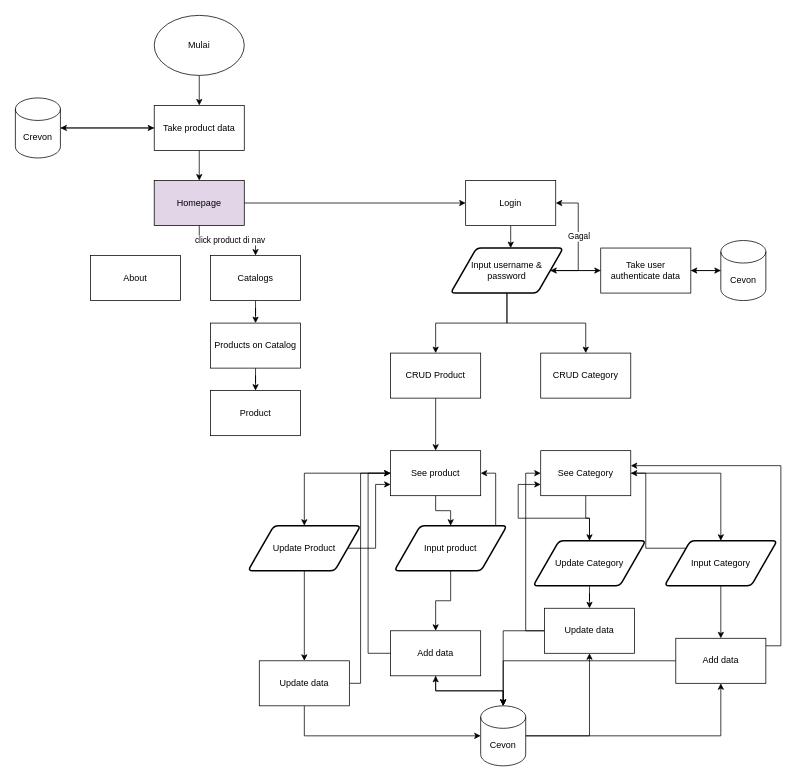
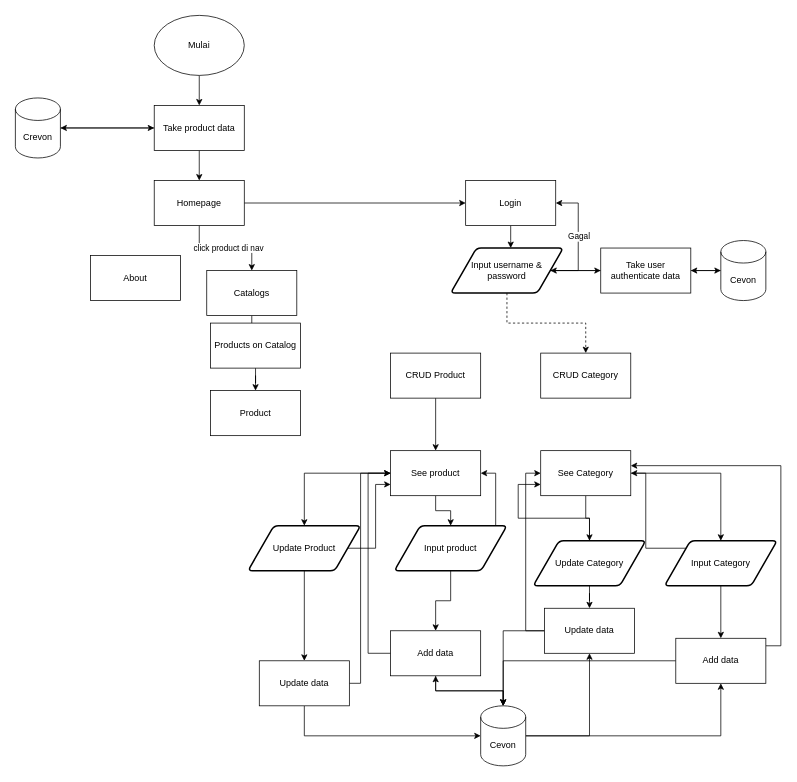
  <mxCell id="0" />
  <mxCell id="1" parent="0" />
  <mxCell id="2" style="edgeStyle=orthogonalEdgeStyle;rounded=0;orthogonalLoop=1;jettySize=auto;html=1;" edge="1" parent="1" source="3" target="45"><mxGeometry relative="1" as="geometry" /></mxCell>
  <mxCell id="3" value="Mulai" style="ellipse;whiteSpace=wrap;html=1;" vertex="1" parent="1"><mxGeometry x="205" y="20" width="120" height="80" as="geometry" /></mxCell>
  <mxCell id="4" style="edgeStyle=orthogonalEdgeStyle;rounded=0;orthogonalLoop=1;jettySize=auto;html=1;entryX=0.5;entryY=0;entryDx=0;entryDy=0;" edge="1" parent="1" source="7" target="10"><mxGeometry relative="1" as="geometry" /></mxCell>
  <mxCell id="5" value="click product di nav" style="edgeLabel;html=1;align=center;verticalAlign=middle;resizable=0;points=[];" vertex="1" connectable="0" parent="4"><mxGeometry x="0.043" y="1" relative="1" as="geometry"><mxPoint as="offset" /></mxGeometry></mxCell>
  <mxCell id="6" style="edgeStyle=orthogonalEdgeStyle;rounded=0;orthogonalLoop=1;jettySize=auto;html=1;" edge="1" parent="1" source="7" target="15"><mxGeometry relative="1" as="geometry" /></mxCell>
- <mxCell id="7" value="Homepage" style="rounded=0;whiteSpace=wrap;html=1;fillColor=#e1d5e7;" vertex="1" parent="1"><mxGeometry x="205" y="240" width="120" height="60" as="geometry" /></mxCell>
+ <mxCell id="7" value="Homepage" style="rounded=0;whiteSpace=wrap;html=1;" vertex="1" parent="1"><mxGeometry x="205" y="240" width="120" height="60" as="geometry" /></mxCell>
  <mxCell id="8" value="About" style="rounded=0;whiteSpace=wrap;html=1;" vertex="1" parent="1"><mxGeometry x="120" y="340" width="120" height="60" as="geometry" /></mxCell>
  <mxCell id="9" style="edgeStyle=orthogonalEdgeStyle;rounded=0;orthogonalLoop=1;jettySize=auto;html=1;" edge="1" parent="1" source="10" target="12"><mxGeometry relative="1" as="geometry" /></mxCell>
- <mxCell id="10" value="Catalogs" style="rounded=0;whiteSpace=wrap;html=1;" vertex="1" parent="1"><mxGeometry x="280" y="340" width="120" height="60" as="geometry" /></mxCell>
+ <mxCell id="10" value="Catalogs" style="rounded=0;whiteSpace=wrap;html=1;" vertex="1" parent="1"><mxGeometry x="275" y="360" width="120" height="60" as="geometry" /></mxCell>
  <mxCell id="11" style="edgeStyle=orthogonalEdgeStyle;rounded=0;orthogonalLoop=1;jettySize=auto;html=1;" edge="1" parent="1" source="12" target="13"><mxGeometry relative="1" as="geometry" /></mxCell>
  <mxCell id="12" value="Products on Catalog" style="rounded=0;whiteSpace=wrap;html=1;" vertex="1" parent="1"><mxGeometry x="280" y="430" width="120" height="60" as="geometry" /></mxCell>
  <mxCell id="13" value="Product" style="rounded=0;whiteSpace=wrap;html=1;" vertex="1" parent="1"><mxGeometry x="280" y="520" width="120" height="60" as="geometry" /></mxCell>
  <mxCell id="14" style="edgeStyle=orthogonalEdgeStyle;rounded=0;orthogonalLoop=1;jettySize=auto;html=1;" edge="1" parent="1" source="15"><mxGeometry relative="1" as="geometry"><mxPoint x="680" y="330" as="targetPoint" /></mxGeometry></mxCell>
  <mxCell id="15" value="Login" style="rounded=0;whiteSpace=wrap;html=1;" vertex="1" parent="1"><mxGeometry x="620" y="240" width="120" height="60" as="geometry" /></mxCell>
  <mxCell id="16" style="edgeStyle=orthogonalEdgeStyle;rounded=0;orthogonalLoop=1;jettySize=auto;html=1;" edge="1" parent="1" source="17" target="21"><mxGeometry relative="1" as="geometry" /></mxCell>
  <mxCell id="17" value="CRUD Product" style="rounded=0;whiteSpace=wrap;html=1;" vertex="1" parent="1"><mxGeometry x="520" y="470" width="120" height="60" as="geometry" /></mxCell>
  <mxCell id="18" value="CRUD Category" style="rounded=0;whiteSpace=wrap;html=1;" vertex="1" parent="1"><mxGeometry x="720" y="470" width="120" height="60" as="geometry" /></mxCell>
  <mxCell id="19" style="edgeStyle=orthogonalEdgeStyle;rounded=0;orthogonalLoop=1;jettySize=auto;html=1;" edge="1" parent="1" source="21" target="30"><mxGeometry relative="1" as="geometry" /></mxCell>
  <mxCell id="20" style="edgeStyle=orthogonalEdgeStyle;rounded=0;orthogonalLoop=1;jettySize=auto;html=1;" edge="1" parent="1" source="21" target="33"><mxGeometry relative="1" as="geometry" /></mxCell>
  <mxCell id="21" value="See product" style="rounded=0;whiteSpace=wrap;html=1;" vertex="1" parent="1"><mxGeometry x="520" y="600" width="120" height="60" as="geometry" /></mxCell>
  <mxCell id="22" style="edgeStyle=orthogonalEdgeStyle;rounded=0;orthogonalLoop=1;jettySize=auto;html=1;entryX=1;entryY=0.5;entryDx=0;entryDy=0;" edge="1" parent="1" source="27" target="15"><mxGeometry relative="1" as="geometry"><Array as="points"><mxPoint x="770" y="360" /><mxPoint x="770" y="270" /></Array></mxGeometry></mxCell>
  <mxCell id="23" value="Gagal" style="edgeLabel;html=1;align=center;verticalAlign=middle;resizable=0;points=[];" vertex="1" connectable="0" parent="22"><mxGeometry x="0.059" relative="1" as="geometry"><mxPoint as="offset" /></mxGeometry></mxCell>
- <mxCell id="24" style="edgeStyle=orthogonalEdgeStyle;rounded=0;orthogonalLoop=1;jettySize=auto;html=1;" edge="1" parent="1" source="27" target="17"><mxGeometry relative="1" as="geometry" /></mxCell>
- <mxCell id="25" style="edgeStyle=orthogonalEdgeStyle;rounded=0;orthogonalLoop=1;jettySize=auto;html=1;" edge="1" parent="1" source="27" target="18"><mxGeometry relative="1" as="geometry" /></mxCell>
+ <mxCell id="25" style="edgeStyle=orthogonalEdgeStyle;rounded=0;orthogonalLoop=1;jettySize=auto;html=1;dashed=1;" edge="1" parent="1" source="27" target="18"><mxGeometry relative="1" as="geometry" /></mxCell>
  <mxCell id="26" style="edgeStyle=orthogonalEdgeStyle;rounded=0;orthogonalLoop=1;jettySize=auto;html=1;" edge="1" parent="1" source="27" target="52"><mxGeometry relative="1" as="geometry" /></mxCell>
  <mxCell id="27" value="Input username &amp;amp; password" style="shape=parallelogram;html=1;strokeWidth=2;perimeter=parallelogramPerimeter;whiteSpace=wrap;rounded=1;arcSize=12;size=0.23;" vertex="1" parent="1"><mxGeometry x="600" y="330" width="150" height="60" as="geometry" /></mxCell>
  <mxCell id="28" style="edgeStyle=orthogonalEdgeStyle;rounded=0;orthogonalLoop=1;jettySize=auto;html=1;entryX=1;entryY=0.5;entryDx=0;entryDy=0;" edge="1" parent="1" source="30" target="21"><mxGeometry relative="1" as="geometry"><Array as="points"><mxPoint x="660" y="730" /><mxPoint x="660" y="630" /></Array></mxGeometry></mxCell>
  <mxCell id="29" style="edgeStyle=orthogonalEdgeStyle;rounded=0;orthogonalLoop=1;jettySize=auto;html=1;" edge="1" parent="1" source="30" target="65"><mxGeometry relative="1" as="geometry" /></mxCell>
  <mxCell id="30" value="Input product" style="shape=parallelogram;html=1;strokeWidth=2;perimeter=parallelogramPerimeter;whiteSpace=wrap;rounded=1;arcSize=12;size=0.23;" vertex="1" parent="1"><mxGeometry x="525" y="700" width="150" height="60" as="geometry" /></mxCell>
  <mxCell id="31" style="edgeStyle=orthogonalEdgeStyle;rounded=0;orthogonalLoop=1;jettySize=auto;html=1;entryX=0;entryY=0.75;entryDx=0;entryDy=0;" edge="1" parent="1" source="33" target="21"><mxGeometry relative="1" as="geometry" /></mxCell>
  <mxCell id="32" style="edgeStyle=orthogonalEdgeStyle;rounded=0;orthogonalLoop=1;jettySize=auto;html=1;" edge="1" parent="1" source="33" target="68"><mxGeometry relative="1" as="geometry" /></mxCell>
  <mxCell id="33" value="Update Product" style="shape=parallelogram;html=1;strokeWidth=2;perimeter=parallelogramPerimeter;whiteSpace=wrap;rounded=1;arcSize=12;size=0.23;" vertex="1" parent="1"><mxGeometry x="330" y="700" width="150" height="60" as="geometry" /></mxCell>
  <mxCell id="34" style="edgeStyle=orthogonalEdgeStyle;rounded=0;orthogonalLoop=1;jettySize=auto;html=1;" edge="1" source="36" target="39" parent="1"><mxGeometry relative="1" as="geometry" /></mxCell>
  <mxCell id="35" style="edgeStyle=orthogonalEdgeStyle;rounded=0;orthogonalLoop=1;jettySize=auto;html=1;" edge="1" source="36" target="42" parent="1"><mxGeometry relative="1" as="geometry" /></mxCell>
  <mxCell id="36" value="See Category" style="rounded=0;whiteSpace=wrap;html=1;" vertex="1" parent="1"><mxGeometry x="720" y="600" width="120" height="60" as="geometry" /></mxCell>
  <mxCell id="37" style="edgeStyle=orthogonalEdgeStyle;rounded=0;orthogonalLoop=1;jettySize=auto;html=1;entryX=1;entryY=0.5;entryDx=0;entryDy=0;" edge="1" source="39" target="36" parent="1"><mxGeometry relative="1" as="geometry"><Array as="points"><mxPoint x="860" y="730" /><mxPoint x="860" y="630" /></Array></mxGeometry></mxCell>
  <mxCell id="38" style="edgeStyle=orthogonalEdgeStyle;rounded=0;orthogonalLoop=1;jettySize=auto;html=1;" edge="1" parent="1" source="39" target="59"><mxGeometry relative="1" as="geometry" /></mxCell>
  <mxCell id="39" value="Input Category" style="shape=parallelogram;html=1;strokeWidth=2;perimeter=parallelogramPerimeter;whiteSpace=wrap;rounded=1;arcSize=12;size=0.23;" vertex="1" parent="1"><mxGeometry x="885" y="720" width="150" height="60" as="geometry" /></mxCell>
  <mxCell id="40" style="edgeStyle=orthogonalEdgeStyle;rounded=0;orthogonalLoop=1;jettySize=auto;html=1;entryX=0;entryY=0.75;entryDx=0;entryDy=0;" edge="1" source="42" target="36" parent="1"><mxGeometry relative="1" as="geometry" /></mxCell>
  <mxCell id="41" style="edgeStyle=orthogonalEdgeStyle;rounded=0;orthogonalLoop=1;jettySize=auto;html=1;" edge="1" parent="1" source="42" target="62"><mxGeometry relative="1" as="geometry" /></mxCell>
  <mxCell id="42" value="Update Category" style="shape=parallelogram;html=1;strokeWidth=2;perimeter=parallelogramPerimeter;whiteSpace=wrap;rounded=1;arcSize=12;size=0.23;" vertex="1" parent="1"><mxGeometry x="710" y="720" width="150" height="60" as="geometry" /></mxCell>
  <mxCell id="43" style="edgeStyle=orthogonalEdgeStyle;rounded=0;orthogonalLoop=1;jettySize=auto;html=1;" edge="1" parent="1" source="45" target="47"><mxGeometry relative="1" as="geometry" /></mxCell>
  <mxCell id="44" style="edgeStyle=orthogonalEdgeStyle;rounded=0;orthogonalLoop=1;jettySize=auto;html=1;" edge="1" parent="1" source="45" target="7"><mxGeometry relative="1" as="geometry" /></mxCell>
  <mxCell id="45" value="Take product data" style="rounded=0;whiteSpace=wrap;html=1;" vertex="1" parent="1"><mxGeometry x="205" y="140" width="120" height="60" as="geometry" /></mxCell>
  <mxCell id="46" style="edgeStyle=orthogonalEdgeStyle;rounded=0;orthogonalLoop=1;jettySize=auto;html=1;" edge="1" parent="1" source="47" target="45"><mxGeometry relative="1" as="geometry" /></mxCell>
  <mxCell id="47" value="Crevon" style="shape=cylinder3;whiteSpace=wrap;html=1;boundedLbl=1;backgroundOutline=1;size=15;" vertex="1" parent="1"><mxGeometry x="20" y="130" width="60" height="80" as="geometry" /></mxCell>
  <mxCell id="48" style="edgeStyle=orthogonalEdgeStyle;rounded=0;orthogonalLoop=1;jettySize=auto;html=1;" edge="1" parent="1" source="49" target="52"><mxGeometry relative="1" as="geometry" /></mxCell>
  <mxCell id="49" value="Cevon" style="shape=cylinder3;whiteSpace=wrap;html=1;boundedLbl=1;backgroundOutline=1;size=15;" vertex="1" parent="1"><mxGeometry x="960" y="320" width="60" height="80" as="geometry" /></mxCell>
  <mxCell id="50" style="edgeStyle=orthogonalEdgeStyle;rounded=0;orthogonalLoop=1;jettySize=auto;html=1;" edge="1" parent="1" source="52" target="27"><mxGeometry relative="1" as="geometry" /></mxCell>
  <mxCell id="51" style="edgeStyle=orthogonalEdgeStyle;rounded=0;orthogonalLoop=1;jettySize=auto;html=1;" edge="1" parent="1" source="52" target="49"><mxGeometry relative="1" as="geometry" /></mxCell>
  <mxCell id="52" value="Take user authenticate data" style="rounded=0;whiteSpace=wrap;html=1;" vertex="1" parent="1"><mxGeometry x="800" y="330" width="120" height="60" as="geometry" /></mxCell>
  <mxCell id="53" style="edgeStyle=orthogonalEdgeStyle;rounded=0;orthogonalLoop=1;jettySize=auto;html=1;" edge="1" parent="1" source="56" target="59"><mxGeometry relative="1" as="geometry" /></mxCell>
  <mxCell id="54" style="edgeStyle=orthogonalEdgeStyle;rounded=0;orthogonalLoop=1;jettySize=auto;html=1;" edge="1" parent="1" source="56" target="62"><mxGeometry relative="1" as="geometry" /></mxCell>
  <mxCell id="55" style="edgeStyle=orthogonalEdgeStyle;rounded=0;orthogonalLoop=1;jettySize=auto;html=1;" edge="1" parent="1" source="56" target="65"><mxGeometry relative="1" as="geometry" /></mxCell>
  <mxCell id="56" value="Cevon" style="shape=cylinder3;whiteSpace=wrap;html=1;boundedLbl=1;backgroundOutline=1;size=15;" vertex="1" parent="1"><mxGeometry x="640" y="940" width="60" height="80" as="geometry" /></mxCell>
  <mxCell id="57" style="edgeStyle=orthogonalEdgeStyle;rounded=0;orthogonalLoop=1;jettySize=auto;html=1;" edge="1" parent="1" source="59" target="56"><mxGeometry relative="1" as="geometry" /></mxCell>
  <mxCell id="58" style="edgeStyle=orthogonalEdgeStyle;rounded=0;orthogonalLoop=1;jettySize=auto;html=1;" edge="1" parent="1" source="59" target="36"><mxGeometry relative="1" as="geometry"><Array as="points"><mxPoint x="1040" y="860" /><mxPoint x="1040" y="620" /></Array></mxGeometry></mxCell>
  <mxCell id="59" value="Add data" style="rounded=0;whiteSpace=wrap;html=1;" vertex="1" parent="1"><mxGeometry x="900" y="850" width="120" height="60" as="geometry" /></mxCell>
  <mxCell id="60" style="edgeStyle=orthogonalEdgeStyle;rounded=0;orthogonalLoop=1;jettySize=auto;html=1;" edge="1" parent="1" source="62" target="56"><mxGeometry relative="1" as="geometry" /></mxCell>
  <mxCell id="61" style="edgeStyle=orthogonalEdgeStyle;rounded=0;orthogonalLoop=1;jettySize=auto;html=1;entryX=0;entryY=0.5;entryDx=0;entryDy=0;" edge="1" parent="1" source="62" target="36"><mxGeometry relative="1" as="geometry"><Array as="points"><mxPoint x="700" y="840" /><mxPoint x="700" y="630" /></Array></mxGeometry></mxCell>
  <mxCell id="62" value="Update data" style="rounded=0;whiteSpace=wrap;html=1;" vertex="1" parent="1"><mxGeometry x="725" y="810" width="120" height="60" as="geometry" /></mxCell>
  <mxCell id="63" style="edgeStyle=orthogonalEdgeStyle;rounded=0;orthogonalLoop=1;jettySize=auto;html=1;" edge="1" parent="1" source="65" target="56"><mxGeometry relative="1" as="geometry" /></mxCell>
  <mxCell id="64" style="edgeStyle=orthogonalEdgeStyle;rounded=0;orthogonalLoop=1;jettySize=auto;html=1;" edge="1" parent="1" source="65" target="21"><mxGeometry relative="1" as="geometry"><Array as="points"><mxPoint x="490" y="870" /><mxPoint x="490" y="630" /></Array></mxGeometry></mxCell>
  <mxCell id="65" value="Add data" style="rounded=0;whiteSpace=wrap;html=1;" vertex="1" parent="1"><mxGeometry x="520" y="840" width="120" height="60" as="geometry" /></mxCell>
  <mxCell id="66" style="edgeStyle=orthogonalEdgeStyle;rounded=0;orthogonalLoop=1;jettySize=auto;html=1;" edge="1" parent="1" source="68" target="56"><mxGeometry relative="1" as="geometry"><Array as="points"><mxPoint x="405" y="980" /></Array></mxGeometry></mxCell>
  <mxCell id="67" style="edgeStyle=orthogonalEdgeStyle;rounded=0;orthogonalLoop=1;jettySize=auto;html=1;" edge="1" parent="1" source="68" target="21"><mxGeometry relative="1" as="geometry"><Array as="points"><mxPoint x="480" y="910" /><mxPoint x="480" y="630" /></Array></mxGeometry></mxCell>
  <mxCell id="68" value="Update data" style="rounded=0;whiteSpace=wrap;html=1;" vertex="1" parent="1"><mxGeometry x="345" y="880" width="120" height="60" as="geometry" /></mxCell>
